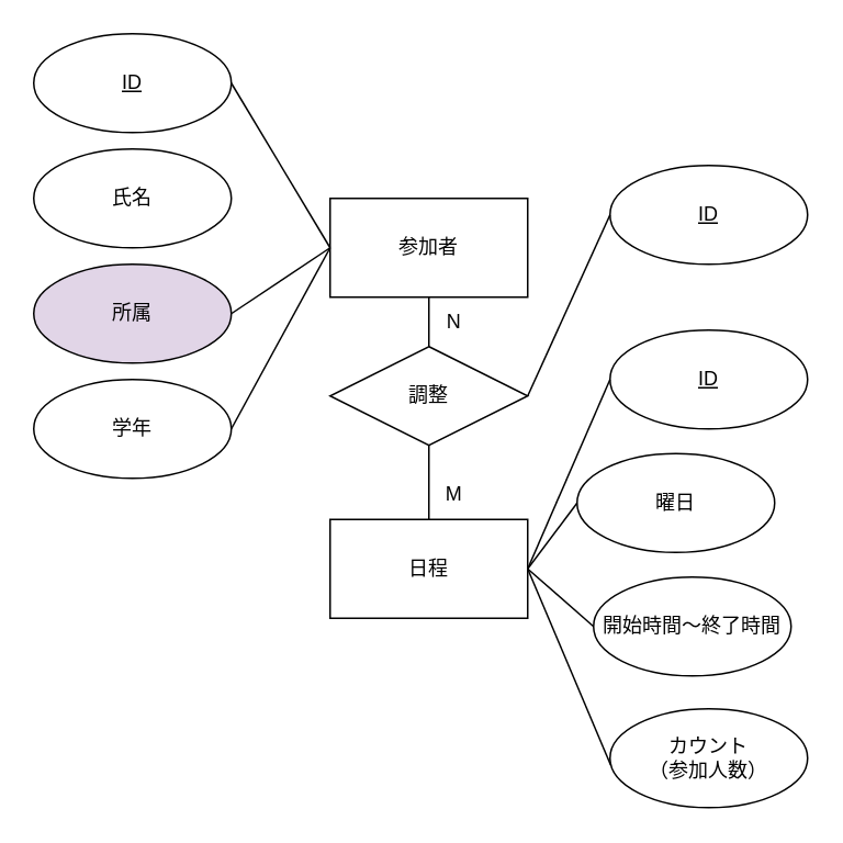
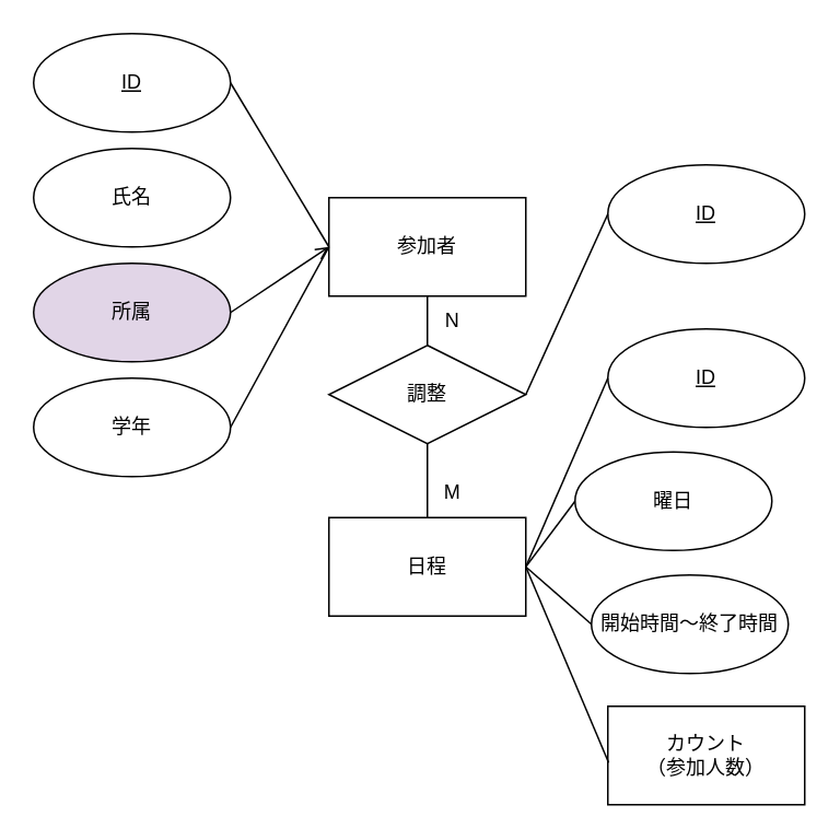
  <mxCell id="0" />
  <mxCell id="1" parent="0" />
  <mxCell id="2" value="参加者" style="rounded=0;whiteSpace=wrap;html=1;" parent="1" vertex="1"><mxGeometry x="200" y="120" width="120" height="60" as="geometry" /></mxCell>
  <mxCell id="3" value="日程" style="rounded=0;whiteSpace=wrap;html=1;" parent="1" vertex="1"><mxGeometry x="200" y="315" width="120" height="60" as="geometry" /></mxCell>
  <mxCell id="4" value="調整" style="rhombus;whiteSpace=wrap;html=1;" parent="1" vertex="1"><mxGeometry x="200" y="210" width="120" height="60" as="geometry" /></mxCell>
  <mxCell id="5" value="氏名" style="ellipse;whiteSpace=wrap;html=1;" parent="1" vertex="1"><mxGeometry x="20" y="90" width="120" height="60" as="geometry" /></mxCell>
  <mxCell id="6" value="曜日" style="ellipse;whiteSpace=wrap;html=1;" parent="1" vertex="1"><mxGeometry x="350" y="275" width="120" height="60" as="geometry" /></mxCell>
  <mxCell id="7" value="" style="endArrow=none;html=1;entryX=0.5;entryY=1;entryDx=0;entryDy=0;exitX=0.5;exitY=0;exitDx=0;exitDy=0;" parent="1" source="4" target="2" edge="1"><mxGeometry width="50" height="50" relative="1" as="geometry"><mxPoint x="260" y="310" as="sourcePoint" /><mxPoint x="310" y="260" as="targetPoint" /></mxGeometry></mxCell>
  <mxCell id="8" value="開始時間〜終了時間" style="ellipse;whiteSpace=wrap;html=1;" parent="1" vertex="1"><mxGeometry x="360" y="350" width="120" height="60" as="geometry" /></mxCell>
  <mxCell id="9" value="" style="endArrow=none;html=1;entryX=0.5;entryY=1;entryDx=0;entryDy=0;exitX=0.5;exitY=0;exitDx=0;exitDy=0;" parent="1" source="3" target="4" edge="1"><mxGeometry width="50" height="50" relative="1" as="geometry"><mxPoint x="190" y="310" as="sourcePoint" /><mxPoint x="240" y="260" as="targetPoint" /></mxGeometry></mxCell>
  <mxCell id="10" value="&lt;u&gt;ID&lt;/u&gt;" style="ellipse;whiteSpace=wrap;html=1;" parent="1" vertex="1"><mxGeometry x="370" y="200" width="120" height="60" as="geometry" /></mxCell>
  <mxCell id="11" value="" style="endArrow=none;html=1;entryX=0;entryY=0.5;entryDx=0;entryDy=0;exitX=1;exitY=0.5;exitDx=0;exitDy=0;" parent="1" source="3" target="10" edge="1"><mxGeometry width="50" height="50" relative="1" as="geometry"><mxPoint x="260" y="510" as="sourcePoint" /><mxPoint x="310" y="460" as="targetPoint" /></mxGeometry></mxCell>
  <mxCell id="12" value="" style="endArrow=none;html=1;entryX=0;entryY=0.5;entryDx=0;entryDy=0;exitX=1;exitY=0.5;exitDx=0;exitDy=0;" parent="1" source="3" target="6" edge="1"><mxGeometry width="50" height="50" relative="1" as="geometry"><mxPoint x="330" y="355" as="sourcePoint" /><mxPoint x="370" y="350" as="targetPoint" /></mxGeometry></mxCell>
  <mxCell id="13" value="" style="endArrow=none;html=1;entryX=0;entryY=0.5;entryDx=0;entryDy=0;exitX=1;exitY=0.5;exitDx=0;exitDy=0;" parent="1" source="3" target="8" edge="1"><mxGeometry width="50" height="50" relative="1" as="geometry"><mxPoint x="330" y="355" as="sourcePoint" /><mxPoint x="370" y="430" as="targetPoint" /></mxGeometry></mxCell>
  <mxCell id="14" value="N" style="text;html=1;align=center;verticalAlign=middle;resizable=0;points=[];autosize=1;strokeColor=none;fillColor=none;" parent="1" vertex="1"><mxGeometry x="260" y="180" width="30" height="30" as="geometry" /></mxCell>
  <mxCell id="15" value="M" style="text;html=1;align=center;verticalAlign=middle;resizable=0;points=[];autosize=1;strokeColor=none;fillColor=none;" parent="1" vertex="1"><mxGeometry x="260" y="285" width="30" height="30" as="geometry" /></mxCell>
  <mxCell id="16" value="&lt;u&gt;ID&lt;/u&gt;" style="ellipse;whiteSpace=wrap;html=1;" parent="1" vertex="1"><mxGeometry x="20" y="20" width="120" height="60" as="geometry" /></mxCell>
  <mxCell id="17" value="学年" style="ellipse;whiteSpace=wrap;html=1;" parent="1" vertex="1"><mxGeometry x="20" y="230" width="120" height="60" as="geometry" /></mxCell>
  <mxCell id="18" value="" style="endArrow=none;html=1;exitX=1;exitY=0.5;exitDx=0;exitDy=0;" parent="1" source="16" edge="1"><mxGeometry width="50" height="50" relative="1" as="geometry"><mxPoint x="190" y="-20" as="sourcePoint" /><mxPoint x="200" y="150" as="targetPoint" /></mxGeometry></mxCell>
  <mxCell id="19" value="" style="endArrow=none;html=1;exitX=1;exitY=0.5;exitDx=0;exitDy=0;" parent="1" source="17" edge="1"><mxGeometry width="50" height="50" relative="1" as="geometry"><mxPoint x="150" y="20" as="sourcePoint" /><mxPoint x="200" y="150" as="targetPoint" /></mxGeometry></mxCell>
  <mxCell id="20" value="所属" style="ellipse;whiteSpace=wrap;html=1;fillColor=#e1d5e7;" parent="1" vertex="1"><mxGeometry x="20" y="160" width="120" height="60" as="geometry" /></mxCell>
- <mxCell id="21" value="" style="endArrow=none;html=1;exitX=1;exitY=0.5;exitDx=0;exitDy=0;entryX=0;entryY=0.5;entryDx=0;entryDy=0;" parent="1" source="20" target="2" edge="1"><mxGeometry width="50" height="50" relative="1" as="geometry"><mxPoint x="150" y="240" as="sourcePoint" /><mxPoint x="190" y="150" as="targetPoint" /></mxGeometry></mxCell>
- <mxCell id="22" value="カウント&lt;br&gt;（参加人数）" style="ellipse;whiteSpace=wrap;html=1;" parent="1" vertex="1"><mxGeometry x="370" y="430" width="120" height="60" as="geometry" /></mxCell>
+ <mxCell id="21" value="" style="endArrow=open;html=1;exitX=1;exitY=0.5;exitDx=0;exitDy=0;entryX=0;entryY=0.5;entryDx=0;entryDy=0;" parent="1" source="20" target="2" edge="1"><mxGeometry width="50" height="50" relative="1" as="geometry"><mxPoint x="150" y="240" as="sourcePoint" /><mxPoint x="190" y="150" as="targetPoint" /></mxGeometry></mxCell>
+ <mxCell id="22" value="カウント&lt;br&gt;（参加人数）" style="whiteSpace=wrap;html=1;rounded=0;" parent="1" vertex="1"><mxGeometry x="370" y="430" width="120" height="60" as="geometry" /></mxCell>
  <mxCell id="23" value="" style="endArrow=none;html=1;entryX=0.004;entryY=0.572;entryDx=0;entryDy=0;exitX=1;exitY=0.5;exitDx=0;exitDy=0;entryPerimeter=0;" parent="1" source="3" target="22" edge="1"><mxGeometry width="50" height="50" relative="1" as="geometry"><mxPoint x="330" y="355" as="sourcePoint" /><mxPoint x="380" y="430" as="targetPoint" /></mxGeometry></mxCell>
  <mxCell id="24" value="&lt;u&gt;ID&lt;/u&gt;" style="ellipse;whiteSpace=wrap;html=1;" parent="1" vertex="1"><mxGeometry x="370" y="100" width="120" height="60" as="geometry" /></mxCell>
  <mxCell id="25" value="" style="endArrow=none;html=1;exitX=0;exitY=0.5;exitDx=0;exitDy=0;entryX=1;entryY=0.5;entryDx=0;entryDy=0;" parent="1" source="24" target="4" edge="1"><mxGeometry width="50" height="50" relative="1" as="geometry"><mxPoint x="150" y="270" as="sourcePoint" /><mxPoint x="210" y="160" as="targetPoint" /></mxGeometry></mxCell>
